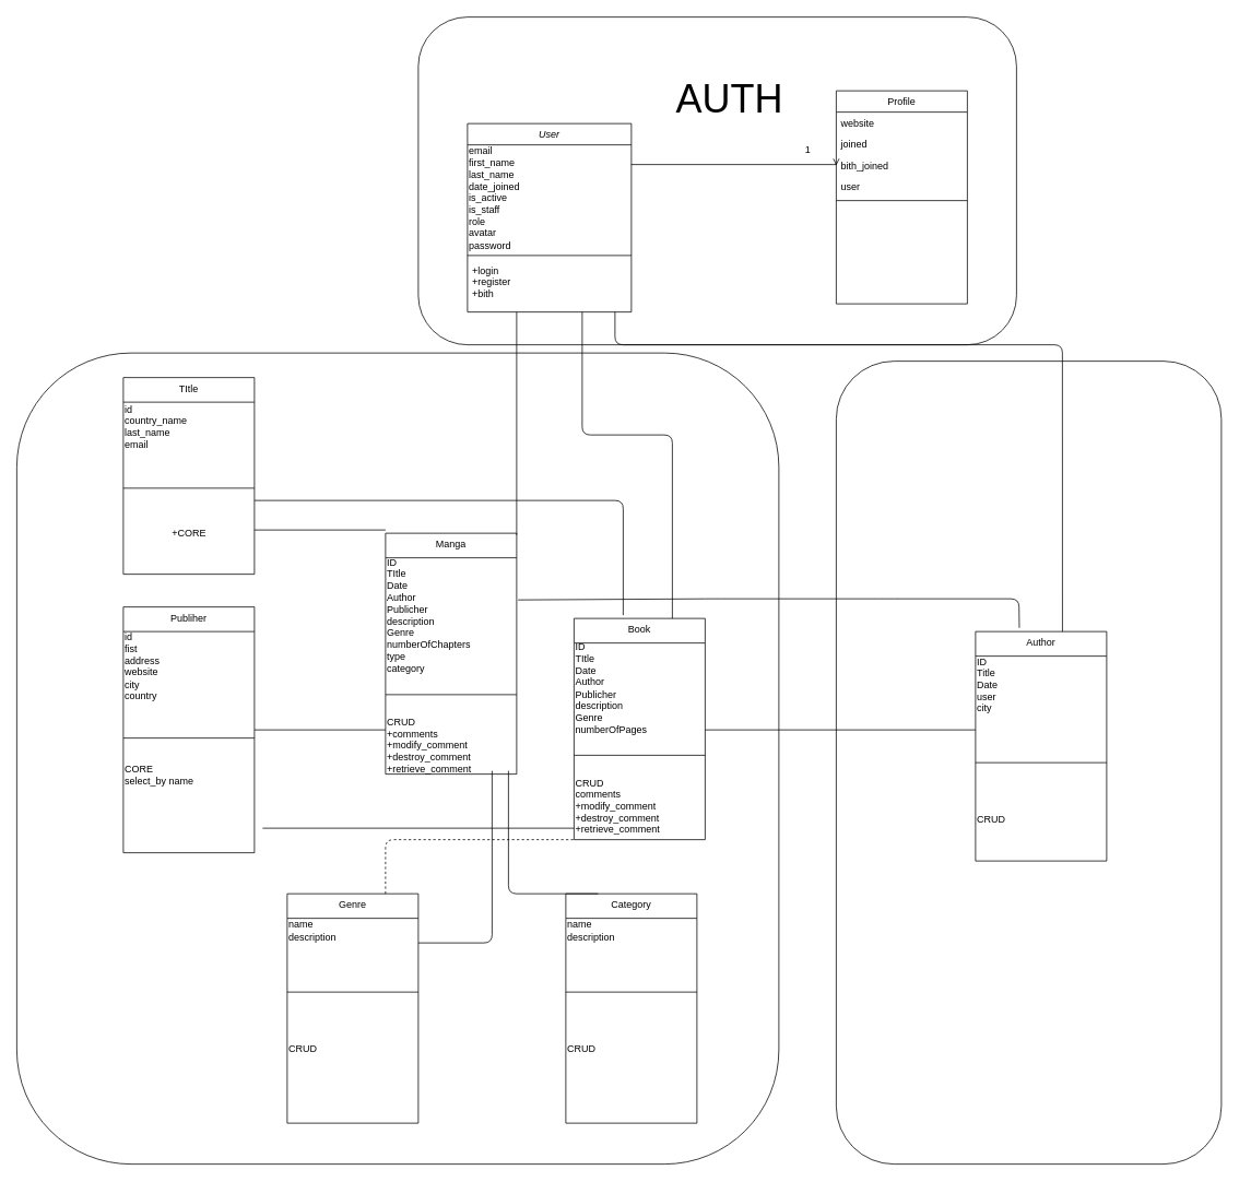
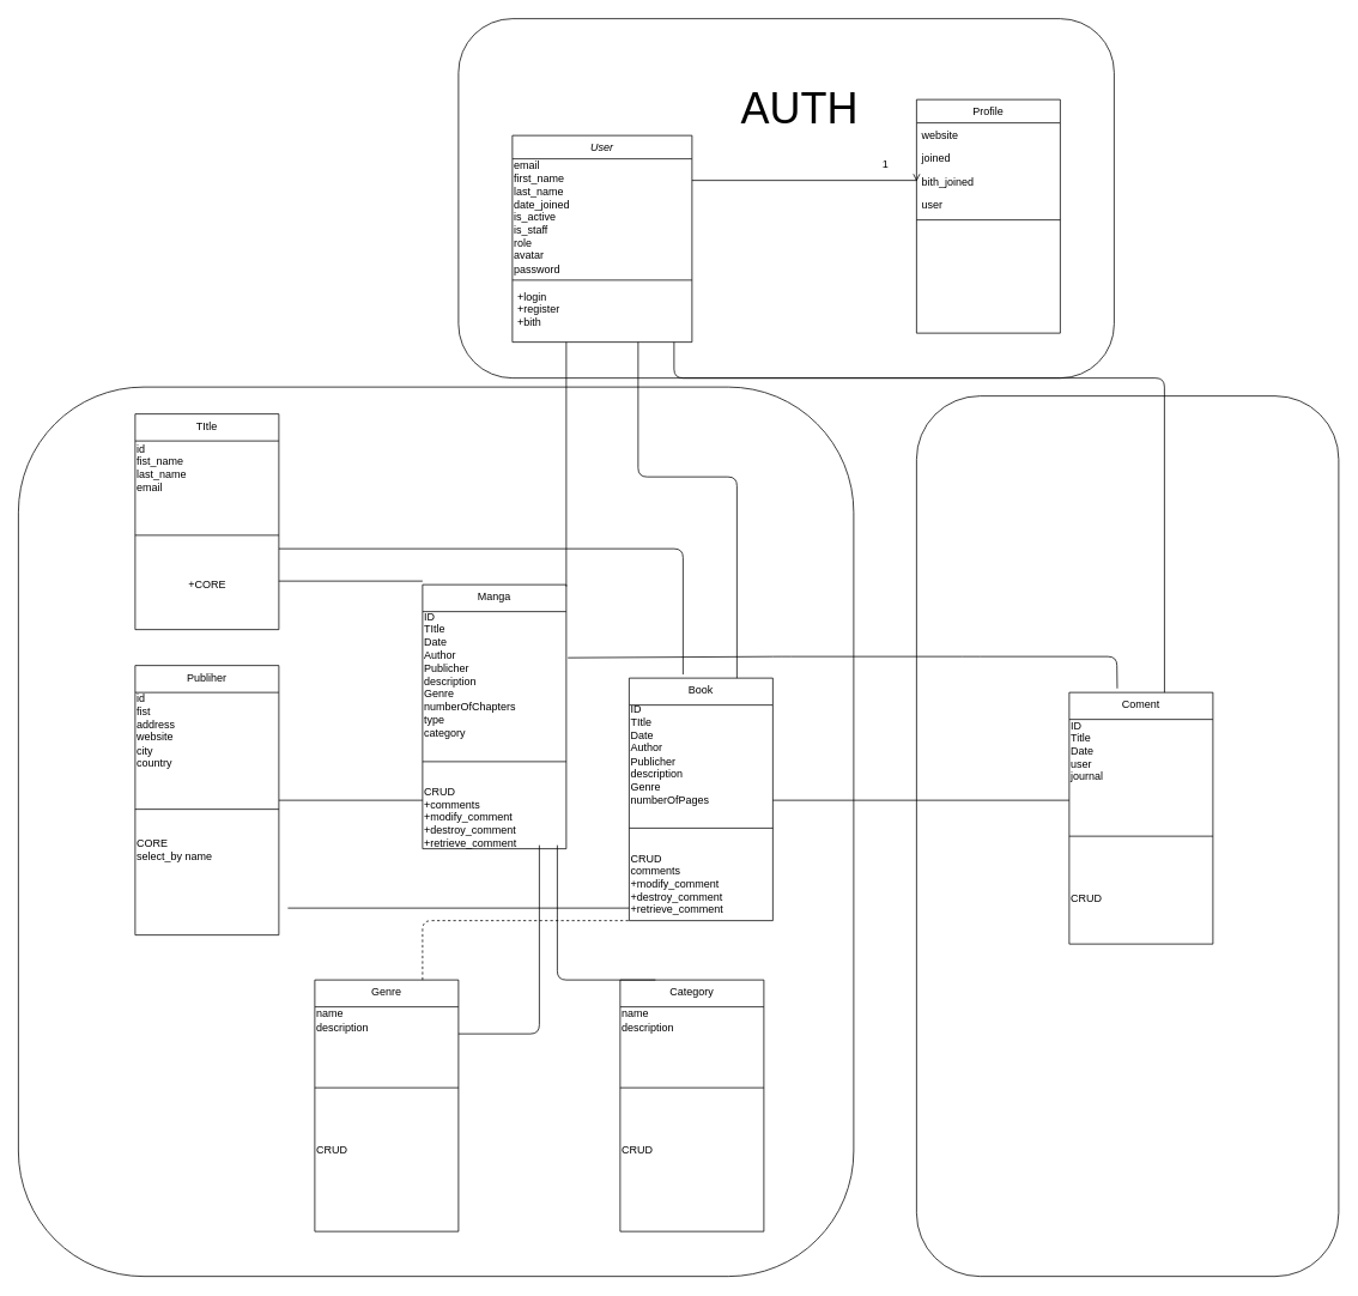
  <mxCell id="0" />
  <mxCell id="1" parent="0" />
  <mxCell id="2" value="" style="rounded=1;whiteSpace=wrap;html=1;fontSize=48;" vertex="1" parent="1"><mxGeometry x="1020" y="440" width="470" height="980" as="geometry" /></mxCell>
  <mxCell id="3" value="" style="rounded=1;whiteSpace=wrap;html=1;fontSize=48;" vertex="1" parent="1"><mxGeometry x="510" y="20" width="730" height="400" as="geometry" /></mxCell>
  <mxCell id="4" value="" style="rounded=1;whiteSpace=wrap;html=1;" vertex="1" parent="1"><mxGeometry x="20" y="430" width="930" height="990" as="geometry" /></mxCell>
  <mxCell id="5" value="User" style="swimlane;fontStyle=2;align=center;verticalAlign=top;childLayout=stackLayout;horizontal=1;startSize=26;horizontalStack=0;resizeParent=1;resizeLast=0;collapsible=1;marginBottom=0;rounded=0;shadow=0;strokeWidth=1;" parent="1" vertex="1"><mxGeometry x="570" y="150" width="200" height="230" as="geometry"><mxRectangle x="230" y="140" width="160" height="26" as="alternateBounds" /></mxGeometry></mxCell>
  <mxCell id="6" value="&lt;div&gt;&lt;span&gt;email&lt;/span&gt;&lt;/div&gt;&lt;div&gt;&lt;span&gt;first_name&lt;/span&gt;&lt;/div&gt;&lt;div&gt;&lt;span&gt;last_name&lt;/span&gt;&lt;/div&gt;&lt;div&gt;&lt;span&gt;date_joined&lt;/span&gt;&lt;/div&gt;&lt;div&gt;&lt;span&gt;is_active&lt;/span&gt;&lt;/div&gt;&lt;div&gt;&lt;span&gt;is_staff&lt;/span&gt;&lt;/div&gt;&lt;div&gt;&lt;span&gt;role&lt;/span&gt;&lt;/div&gt;&lt;div&gt;&lt;span&gt;avatar&lt;/span&gt;&lt;/div&gt;&lt;div&gt;password&amp;nbsp;&lt;/div&gt;" style="text;html=1;align=left;verticalAlign=middle;resizable=0;points=[];autosize=1;strokeColor=none;" parent="5" vertex="1"><mxGeometry y="26" width="200" height="130" as="geometry" /></mxCell>
  <mxCell id="7" value="" style="line;html=1;strokeWidth=1;align=left;verticalAlign=middle;spacingTop=-1;spacingLeft=3;spacingRight=3;rotatable=0;labelPosition=right;points=[];portConstraint=eastwest;" parent="5" vertex="1"><mxGeometry y="156" width="200" height="10" as="geometry" /></mxCell>
  <mxCell id="8" value="+login&#10;+register&#10;+bith" style="text;align=left;verticalAlign=top;spacingLeft=4;spacingRight=4;overflow=hidden;rotatable=0;points=[[0,0.5],[1,0.5]];portConstraint=eastwest;" parent="5" vertex="1"><mxGeometry y="166" width="200" height="54" as="geometry" /></mxCell>
  <mxCell id="9" value="" style="endArrow=open;shadow=0;strokeWidth=1;rounded=0;endFill=1;edgeStyle=elbowEdgeStyle;elbow=vertical;entryX=0;entryY=0.5;entryDx=0;entryDy=0;" parent="1" source="5" target="52" edge="1"><mxGeometry x="0.5" y="41" relative="1" as="geometry"><mxPoint x="1050" y="362" as="sourcePoint" /><mxPoint x="1000" y="220" as="targetPoint" /><mxPoint x="-40" y="32" as="offset" /><Array as="points"><mxPoint x="1000" y="200" /></Array></mxGeometry></mxCell>
  <mxCell id="10" value="1" style="resizable=0;align=right;verticalAlign=bottom;labelBackgroundColor=none;fontSize=12;" parent="9" connectable="0" vertex="1"><mxGeometry x="1" relative="1" as="geometry"><mxPoint x="-30" y="-11" as="offset" /></mxGeometry></mxCell>
  <mxCell id="11" value="Manga" style="swimlane;fontStyle=0;align=center;verticalAlign=top;childLayout=stackLayout;horizontal=1;startSize=30;horizontalStack=0;resizeParent=1;resizeLast=0;collapsible=1;marginBottom=0;rounded=0;shadow=0;strokeWidth=1;" parent="1" vertex="1"><mxGeometry x="470" y="650" width="160" height="294" as="geometry"><mxRectangle x="340" y="380" width="170" height="26" as="alternateBounds" /></mxGeometry></mxCell>
  <mxCell id="12" value="ID&lt;br&gt;TItle&lt;br&gt;Date&lt;br&gt;Author&lt;br&gt;Publicher&lt;br&gt;description&lt;br&gt;Genre&lt;br&gt;numberOfChapters&lt;br&gt;type&lt;br&gt;category" style="text;html=1;align=left;verticalAlign=middle;resizable=0;points=[];autosize=1;strokeColor=none;rotation=0;" parent="11" vertex="1"><mxGeometry y="30" width="160" height="140" as="geometry" /></mxCell>
  <mxCell id="13" value="" style="line;html=1;strokeWidth=1;align=left;verticalAlign=middle;spacingTop=-1;spacingLeft=3;spacingRight=3;rotatable=0;labelPosition=right;points=[];portConstraint=eastwest;" parent="11" vertex="1"><mxGeometry y="170" width="160" height="54" as="geometry" /></mxCell>
  <mxCell id="14" value="CRUD&lt;br&gt;+comments&lt;br&gt;+modify_comment&lt;br&gt;+destroy_comment&lt;br&gt;+retrieve_comment" style="text;html=1;align=left;verticalAlign=middle;resizable=0;points=[];autosize=1;strokeColor=none;" parent="11" vertex="1"><mxGeometry y="224" width="160" height="70" as="geometry" /></mxCell>
- <mxCell id="15" value="Author" style="swimlane;fontStyle=0;align=center;verticalAlign=top;childLayout=stackLayout;horizontal=1;startSize=30;horizontalStack=0;resizeParent=1;resizeLast=0;collapsible=1;marginBottom=0;rounded=0;shadow=0;strokeWidth=1;" parent="1" vertex="1"><mxGeometry x="1190" y="770" width="160" height="280" as="geometry"><mxRectangle x="340" y="380" width="170" height="26" as="alternateBounds" /></mxGeometry></mxCell>
- <mxCell id="16" value="ID&lt;br&gt;Title&lt;br&gt;Date&lt;br&gt;user&lt;br&gt;city" style="text;html=1;align=left;verticalAlign=middle;resizable=0;points=[];autosize=1;strokeColor=none;" parent="15" vertex="1"><mxGeometry y="30" width="160" height="70" as="geometry" /></mxCell>
+ <mxCell id="15" value="Coment" style="swimlane;fontStyle=0;align=center;verticalAlign=top;childLayout=stackLayout;horizontal=1;startSize=30;horizontalStack=0;resizeParent=1;resizeLast=0;collapsible=1;marginBottom=0;rounded=0;shadow=0;strokeWidth=1;" parent="1" vertex="1"><mxGeometry x="1190" y="770" width="160" height="280" as="geometry"><mxRectangle x="340" y="380" width="170" height="26" as="alternateBounds" /></mxGeometry></mxCell>
+ <mxCell id="16" value="ID&lt;br&gt;Title&lt;br&gt;Date&lt;br&gt;user&lt;br&gt;journal" style="text;html=1;align=left;verticalAlign=middle;resizable=0;points=[];autosize=1;strokeColor=none;" parent="15" vertex="1"><mxGeometry y="30" width="160" height="70" as="geometry" /></mxCell>
  <mxCell id="17" value="" style="line;html=1;strokeWidth=1;align=left;verticalAlign=middle;spacingTop=-1;spacingLeft=3;spacingRight=3;rotatable=0;labelPosition=right;points=[];portConstraint=eastwest;" parent="15" vertex="1"><mxGeometry y="100" width="160" height="120" as="geometry" /></mxCell>
  <mxCell id="18" value="CRUD" style="text;html=1;align=left;verticalAlign=middle;resizable=0;points=[];autosize=1;strokeColor=none;" parent="15" vertex="1"><mxGeometry y="220" width="160" height="20" as="geometry" /></mxCell>
  <mxCell id="19" value="TItle" style="swimlane;fontStyle=0;align=center;verticalAlign=top;childLayout=stackLayout;horizontal=1;startSize=30;horizontalStack=0;resizeParent=1;resizeLast=0;collapsible=1;marginBottom=0;rounded=0;shadow=0;strokeWidth=1;" parent="1" vertex="1"><mxGeometry x="150" y="460" width="160" height="240" as="geometry"><mxRectangle x="340" y="380" width="170" height="26" as="alternateBounds" /></mxGeometry></mxCell>
- <mxCell id="20" value="id&lt;br&gt;country_name&lt;br&gt;last_name&lt;br&gt;email" style="text;html=1;align=left;verticalAlign=middle;resizable=0;points=[];autosize=1;strokeColor=none;" parent="19" vertex="1"><mxGeometry y="30" width="160" height="60" as="geometry" /></mxCell>
+ <mxCell id="20" value="id&lt;br&gt;fist_name&lt;br&gt;last_name&lt;br&gt;email" style="text;html=1;align=left;verticalAlign=middle;resizable=0;points=[];autosize=1;strokeColor=none;" parent="19" vertex="1"><mxGeometry y="30" width="160" height="60" as="geometry" /></mxCell>
  <mxCell id="21" value="" style="line;html=1;strokeWidth=1;align=left;verticalAlign=middle;spacingTop=-1;spacingLeft=3;spacingRight=3;rotatable=0;labelPosition=right;points=[];portConstraint=eastwest;" parent="19" vertex="1"><mxGeometry y="90" width="160" height="90" as="geometry" /></mxCell>
  <mxCell id="22" value="+CORE" style="text;html=1;align=center;verticalAlign=middle;resizable=0;points=[];autosize=1;strokeColor=none;" parent="19" vertex="1"><mxGeometry y="180" width="160" height="20" as="geometry" /></mxCell>
  <mxCell id="23" value="Publiher" style="swimlane;fontStyle=0;align=center;verticalAlign=top;childLayout=stackLayout;horizontal=1;startSize=30;horizontalStack=0;resizeParent=1;resizeLast=0;collapsible=1;marginBottom=0;rounded=0;shadow=0;strokeWidth=1;" parent="1" vertex="1"><mxGeometry x="150" y="740" width="160" height="300" as="geometry"><mxRectangle x="340" y="380" width="170" height="26" as="alternateBounds" /></mxGeometry></mxCell>
  <mxCell id="24" value="&lt;span&gt;id&lt;/span&gt;&lt;br&gt;&lt;span&gt;fist&lt;br&gt;&lt;/span&gt;address&lt;br&gt;website&lt;br&gt;city&lt;br&gt;&lt;span&gt;country&lt;/span&gt;&lt;br&gt;&lt;div&gt;&lt;br&gt;&lt;/div&gt;" style="text;html=1;align=left;verticalAlign=middle;resizable=0;points=[];autosize=1;strokeColor=none;" parent="23" vertex="1"><mxGeometry y="30" width="160" height="100" as="geometry" /></mxCell>
  <mxCell id="25" value="" style="line;html=1;strokeWidth=1;align=left;verticalAlign=middle;spacingTop=-1;spacingLeft=3;spacingRight=3;rotatable=0;labelPosition=right;points=[];portConstraint=eastwest;" parent="23" vertex="1"><mxGeometry y="130" width="160" height="60" as="geometry" /></mxCell>
  <mxCell id="26" value="CORE&lt;br&gt;select_by name" style="text;html=1;align=left;verticalAlign=middle;resizable=0;points=[];autosize=1;strokeColor=none;" parent="23" vertex="1"><mxGeometry y="190" width="160" height="30" as="geometry" /></mxCell>
  <mxCell id="27" value="" style="endArrow=none;html=1;exitX=0.334;exitY=-0.016;exitDx=0;exitDy=0;exitPerimeter=0;entryX=1.011;entryY=0.367;entryDx=0;entryDy=0;entryPerimeter=0;" parent="1" source="15" target="12" edge="1"><mxGeometry width="50" height="50" relative="1" as="geometry"><mxPoint x="1080.8" y="778.56" as="sourcePoint" /><mxPoint x="660" y="700" as="targetPoint" /><Array as="points"><mxPoint x="1243" y="730" /><mxPoint x="1081" y="730" /><mxPoint x="870" y="730" /></Array></mxGeometry></mxCell>
  <mxCell id="28" value="" style="endArrow=none;html=1;" parent="1" edge="1"><mxGeometry width="50" height="50" relative="1" as="geometry"><mxPoint x="630" y="652" as="sourcePoint" /><mxPoint x="630" y="380" as="targetPoint" /><Array as="points" /></mxGeometry></mxCell>
  <mxCell id="29" value="" style="endArrow=none;html=1;" parent="1" edge="1"><mxGeometry width="50" height="50" relative="1" as="geometry"><mxPoint x="310" y="646" as="sourcePoint" /><mxPoint x="470" y="646" as="targetPoint" /><Array as="points" /></mxGeometry></mxCell>
  <mxCell id="30" value="" style="endArrow=none;html=1;" parent="1" edge="1"><mxGeometry width="50" height="50" relative="1" as="geometry"><mxPoint x="470" y="890" as="sourcePoint" /><mxPoint x="310" y="890" as="targetPoint" /><Array as="points" /></mxGeometry></mxCell>
  <mxCell id="31" value="Book" style="swimlane;fontStyle=0;align=center;verticalAlign=top;childLayout=stackLayout;horizontal=1;startSize=30;horizontalStack=0;resizeParent=1;resizeLast=0;collapsible=1;marginBottom=0;rounded=0;shadow=0;strokeWidth=1;" parent="1" vertex="1"><mxGeometry x="700" y="754" width="160" height="270" as="geometry"><mxRectangle x="340" y="380" width="170" height="26" as="alternateBounds" /></mxGeometry></mxCell>
  <mxCell id="32" value="ID&lt;br&gt;TItle&lt;br&gt;Date&lt;br&gt;Author&lt;br&gt;Publicher&lt;br&gt;description&lt;br&gt;Genre&lt;br&gt;numberOfPages" style="text;html=1;align=left;verticalAlign=middle;resizable=0;points=[];autosize=1;strokeColor=none;rotation=0;" parent="31" vertex="1"><mxGeometry y="30" width="160" height="110" as="geometry" /></mxCell>
  <mxCell id="33" value="" style="line;html=1;strokeWidth=1;align=left;verticalAlign=middle;spacingTop=-1;spacingLeft=3;spacingRight=3;rotatable=0;labelPosition=right;points=[];portConstraint=eastwest;" parent="31" vertex="1"><mxGeometry y="140" width="160" height="54" as="geometry" /></mxCell>
  <mxCell id="34" value="CRUD&lt;br&gt;comments&lt;br&gt;+modify_comment&lt;br&gt;+destroy_comment&lt;br&gt;+retrieve_comment" style="text;html=1;align=left;verticalAlign=middle;resizable=0;points=[];autosize=1;strokeColor=none;" parent="31" vertex="1"><mxGeometry y="194" width="160" height="70" as="geometry" /></mxCell>
  <mxCell id="35" value="" style="endArrow=none;html=1;" parent="1" edge="1"><mxGeometry width="50" height="50" relative="1" as="geometry"><mxPoint x="310" y="610" as="sourcePoint" /><mxPoint x="760" y="750" as="targetPoint" /><Array as="points"><mxPoint x="760" y="610" /></Array></mxGeometry></mxCell>
  <mxCell id="36" value="" style="endArrow=none;html=1;" parent="1" edge="1"><mxGeometry width="50" height="50" relative="1" as="geometry"><mxPoint x="700" y="1010" as="sourcePoint" /><mxPoint x="320" y="1010" as="targetPoint" /><Array as="points" /></mxGeometry></mxCell>
  <mxCell id="37" value="Genre" style="swimlane;fontStyle=0;align=center;verticalAlign=top;childLayout=stackLayout;horizontal=1;startSize=30;horizontalStack=0;resizeParent=1;resizeLast=0;collapsible=1;marginBottom=0;rounded=0;shadow=0;strokeWidth=1;" parent="1" vertex="1"><mxGeometry x="350" y="1090" width="160" height="280" as="geometry"><mxRectangle x="340" y="380" width="170" height="26" as="alternateBounds" /></mxGeometry></mxCell>
  <mxCell id="38" value="name&lt;br&gt;description" style="text;html=1;align=left;verticalAlign=middle;resizable=0;points=[];autosize=1;strokeColor=none;" parent="37" vertex="1"><mxGeometry y="30" width="160" height="30" as="geometry" /></mxCell>
  <mxCell id="39" value="" style="line;html=1;strokeWidth=1;align=left;verticalAlign=middle;spacingTop=-1;spacingLeft=3;spacingRight=3;rotatable=0;labelPosition=right;points=[];portConstraint=eastwest;" parent="37" vertex="1"><mxGeometry y="60" width="160" height="120" as="geometry" /></mxCell>
  <mxCell id="40" value="CRUD" style="text;html=1;align=left;verticalAlign=middle;resizable=0;points=[];autosize=1;strokeColor=none;" parent="37" vertex="1"><mxGeometry y="180" width="160" height="20" as="geometry" /></mxCell>
  <mxCell id="41" value="Category" style="swimlane;fontStyle=0;align=center;verticalAlign=top;childLayout=stackLayout;horizontal=1;startSize=30;horizontalStack=0;resizeParent=1;resizeLast=0;collapsible=1;marginBottom=0;rounded=0;shadow=0;strokeWidth=1;" parent="1" vertex="1"><mxGeometry x="690" y="1090" width="160" height="280" as="geometry"><mxRectangle x="340" y="380" width="170" height="26" as="alternateBounds" /></mxGeometry></mxCell>
  <mxCell id="42" value="name&lt;br&gt;description" style="text;html=1;align=left;verticalAlign=middle;resizable=0;points=[];autosize=1;strokeColor=none;" parent="41" vertex="1"><mxGeometry y="30" width="160" height="30" as="geometry" /></mxCell>
  <mxCell id="43" value="" style="line;html=1;strokeWidth=1;align=left;verticalAlign=middle;spacingTop=-1;spacingLeft=3;spacingRight=3;rotatable=0;labelPosition=right;points=[];portConstraint=eastwest;" parent="41" vertex="1"><mxGeometry y="60" width="160" height="120" as="geometry" /></mxCell>
  <mxCell id="44" value="CRUD" style="text;html=1;align=left;verticalAlign=middle;resizable=0;points=[];autosize=1;strokeColor=none;" parent="41" vertex="1"><mxGeometry y="180" width="160" height="20" as="geometry" /></mxCell>
  <mxCell id="45" value="" style="endArrow=none;html=1;exitX=0.246;exitY=0;exitDx=0;exitDy=0;exitPerimeter=0;" parent="1" source="41" edge="1"><mxGeometry width="50" height="50" relative="1" as="geometry"><mxPoint x="550" y="1100" as="sourcePoint" /><mxPoint x="620" y="940" as="targetPoint" /><Array as="points"><mxPoint x="620" y="1090" /></Array></mxGeometry></mxCell>
  <mxCell id="46" value="" style="endArrow=none;html=1;exitX=0.75;exitY=0;exitDx=0;exitDy=0;exitPerimeter=0;entryX=0;entryY=1;entryDx=0;entryDy=0;dashed=1;" parent="1" source="37" target="31" edge="1"><mxGeometry width="50" height="50" relative="1" as="geometry"><mxPoint x="790" y="1080" as="sourcePoint" /><mxPoint x="860" y="1010" as="targetPoint" /><Array as="points"><mxPoint x="470" y="1024" /></Array></mxGeometry></mxCell>
  <mxCell id="47" value="" style="endArrow=none;html=1;" parent="1" edge="1"><mxGeometry width="50" height="50" relative="1" as="geometry"><mxPoint x="510" y="1150" as="sourcePoint" /><mxPoint x="600" y="940" as="targetPoint" /><Array as="points"><mxPoint x="600" y="1150" /></Array></mxGeometry></mxCell>
  <mxCell id="48" value="" style="endArrow=none;html=1;" parent="1" edge="1"><mxGeometry width="50" height="50" relative="1" as="geometry"><mxPoint x="1190" y="890" as="sourcePoint" /><mxPoint x="860" y="890" as="targetPoint" /><Array as="points" /></mxGeometry></mxCell>
  <mxCell id="49" value="Profile" style="swimlane;fontStyle=0;align=center;verticalAlign=top;childLayout=stackLayout;horizontal=1;startSize=26;horizontalStack=0;resizeParent=1;resizeLast=0;collapsible=1;marginBottom=0;rounded=0;shadow=0;strokeWidth=1;" parent="1" vertex="1"><mxGeometry x="1020" y="110" width="160" height="260" as="geometry"><mxRectangle x="550" y="140" width="160" height="26" as="alternateBounds" /></mxGeometry></mxCell>
  <mxCell id="50" value="website" style="text;align=left;verticalAlign=top;spacingLeft=4;spacingRight=4;overflow=hidden;rotatable=0;points=[[0,0.5],[1,0.5]];portConstraint=eastwest;rounded=0;shadow=0;html=0;" parent="49" vertex="1"><mxGeometry y="26" width="160" height="26" as="geometry" /></mxCell>
  <mxCell id="51" value="joined" style="text;align=left;verticalAlign=top;spacingLeft=4;spacingRight=4;overflow=hidden;rotatable=0;points=[[0,0.5],[1,0.5]];portConstraint=eastwest;" parent="49" vertex="1"><mxGeometry y="52" width="160" height="26" as="geometry" /></mxCell>
  <mxCell id="52" value="bith_joined" style="text;align=left;verticalAlign=top;spacingLeft=4;spacingRight=4;overflow=hidden;rotatable=0;points=[[0,0.5],[1,0.5]];portConstraint=eastwest;rounded=0;shadow=0;html=0;" parent="49" vertex="1"><mxGeometry y="78" width="160" height="26" as="geometry" /></mxCell>
  <mxCell id="53" value="user" style="text;align=left;verticalAlign=top;spacingLeft=4;spacingRight=4;overflow=hidden;rotatable=0;points=[[0,0.5],[1,0.5]];portConstraint=eastwest;rounded=0;shadow=0;html=0;" parent="49" vertex="1"><mxGeometry y="104" width="160" height="26" as="geometry" /></mxCell>
  <mxCell id="54" value="" style="line;html=1;strokeWidth=1;align=left;verticalAlign=middle;spacingTop=-1;spacingLeft=3;spacingRight=3;rotatable=0;labelPosition=right;points=[];portConstraint=eastwest;" parent="49" vertex="1"><mxGeometry y="130" width="160" height="8" as="geometry" /></mxCell>
  <mxCell id="55" value="" style="endArrow=none;html=1;exitX=0.75;exitY=0;exitDx=0;exitDy=0;" parent="1" source="31" edge="1"><mxGeometry width="50" height="50" relative="1" as="geometry"><mxPoint x="640" y="662" as="sourcePoint" /><mxPoint x="710" y="380" as="targetPoint" /><Array as="points"><mxPoint x="820" y="530" /><mxPoint x="710" y="530" /></Array></mxGeometry></mxCell>
  <mxCell id="56" value="" style="endArrow=none;html=1;exitX=0.663;exitY=0;exitDx=0;exitDy=0;exitPerimeter=0;" parent="1" source="15" edge="1"><mxGeometry width="50" height="50" relative="1" as="geometry"><mxPoint x="830" y="764" as="sourcePoint" /><mxPoint x="750" y="380" as="targetPoint" /><Array as="points"><mxPoint x="1296" y="420" /><mxPoint x="750" y="420" /></Array></mxGeometry></mxCell>
  <mxCell id="57" value="AUTH" style="text;html=1;strokeColor=none;fillColor=none;align=center;verticalAlign=middle;whiteSpace=wrap;rounded=0;fontSize=48;" vertex="1" parent="1"><mxGeometry x="860" y="105" width="60" height="30" as="geometry" /></mxCell>
